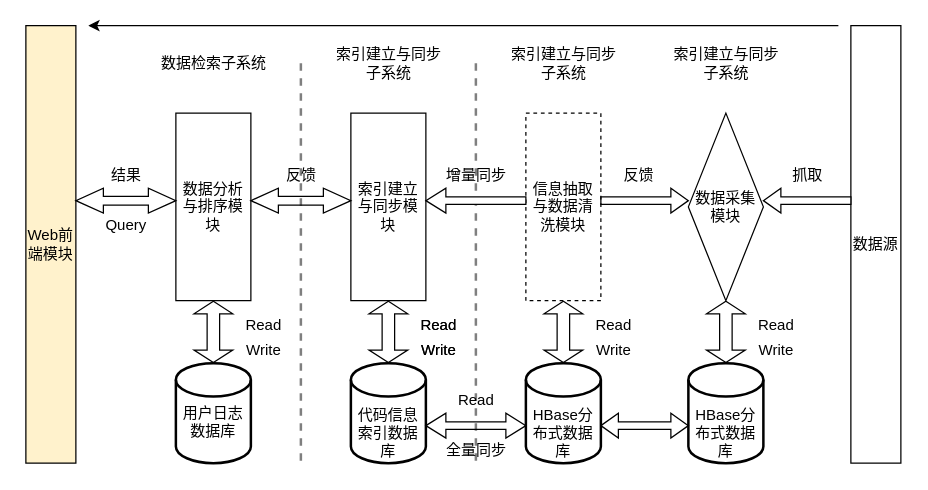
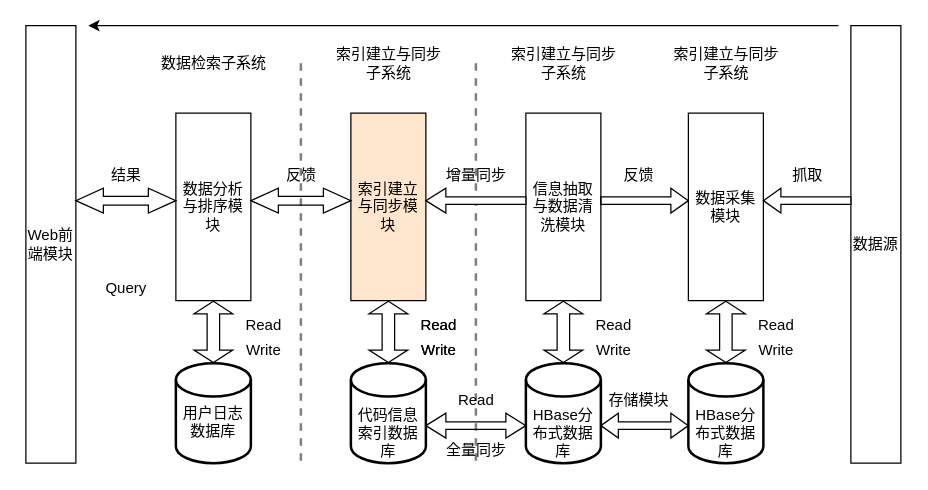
  <mxCell id="0" />
  <mxCell id="1" parent="0" />
- <mxCell id="2" value="&lt;div style=&quot;&quot;&gt;&lt;span style=&quot;background-color: initial;&quot;&gt;Web前端模块&lt;/span&gt;&lt;/div&gt;" style="rounded=0;whiteSpace=wrap;html=1;align=center;fillColor=#fff2cc;" vertex="1" parent="1"><mxGeometry x="20" y="20" width="40" height="350" as="geometry" /></mxCell>
+ <mxCell id="2" value="&lt;div style=&quot;&quot;&gt;&lt;span style=&quot;background-color: initial;&quot;&gt;Web前端模块&lt;/span&gt;&lt;/div&gt;" style="rounded=0;whiteSpace=wrap;html=1;align=center;" vertex="1" parent="1"><mxGeometry x="20" y="20" width="40" height="350" as="geometry" /></mxCell>
  <mxCell id="3" value="" style="edgeStyle=orthogonalEdgeStyle;rounded=0;orthogonalLoop=1;jettySize=auto;html=1;shape=flexArrow;endArrow=block;endFill=0;startArrow=block;width=10;endSize=3;startSize=3;" edge="1" parent="1" source="4" target="5"><mxGeometry relative="1" as="geometry" /></mxCell>
  <mxCell id="4" value="数据分析与排序模块" style="rounded=0;whiteSpace=wrap;html=1;" vertex="1" parent="1"><mxGeometry x="140" y="90" width="60" height="150" as="geometry" /></mxCell>
  <mxCell id="5" value="&lt;br&gt;用户日志数据库" style="strokeWidth=2;html=1;shape=mxgraph.flowchart.database;whiteSpace=wrap;verticalAlign=middle;labelPosition=center;verticalLabelPosition=middle;align=center;horizontal=1;" vertex="1" parent="1"><mxGeometry x="140" y="290" width="60" height="80" as="geometry" /></mxCell>
  <mxCell id="6" value="数据检索子系统" style="text;html=1;align=center;verticalAlign=middle;resizable=0;points=[];autosize=1;strokeColor=none;fillColor=none;" vertex="1" parent="1"><mxGeometry x="120" y="40" width="100" height="20" as="geometry" /></mxCell>
  <mxCell id="7" value="" style="html=1;shadow=0;dashed=0;align=center;verticalAlign=middle;shape=mxgraph.arrows2.twoWayArrow;dy=0.65;dx=22;" vertex="1" parent="1"><mxGeometry x="60" y="150" width="80" height="20" as="geometry" /></mxCell>
  <mxCell id="8" value="结果" style="text;html=1;align=center;verticalAlign=middle;resizable=0;points=[];autosize=1;strokeColor=none;fillColor=none;" vertex="1" parent="1"><mxGeometry x="80" y="130" width="40" height="20" as="geometry" /></mxCell>
- <mxCell id="9" value="Query" style="text;html=1;align=center;verticalAlign=middle;resizable=0;points=[];autosize=1;strokeColor=none;fillColor=none;" vertex="1" parent="1"><mxGeometry x="75" y="170" width="50" height="20" as="geometry" /></mxCell>
+ <mxCell id="9" value="Query" style="text;html=1;align=center;verticalAlign=middle;resizable=0;points=[];autosize=1;strokeColor=none;fillColor=none;" vertex="1" parent="1"><mxGeometry x="75" y="220" width="50" height="20" as="geometry" /></mxCell>
  <mxCell id="10" value="Read" style="text;html=1;align=center;verticalAlign=middle;resizable=0;points=[];autosize=1;strokeColor=none;fillColor=none;" vertex="1" parent="1"><mxGeometry x="190" y="250" width="40" height="20" as="geometry" /></mxCell>
  <mxCell id="11" value="Write" style="text;html=1;align=center;verticalAlign=middle;resizable=0;points=[];autosize=1;strokeColor=none;fillColor=none;" vertex="1" parent="1"><mxGeometry x="190" y="270" width="40" height="20" as="geometry" /></mxCell>
  <mxCell id="12" value="" style="edgeStyle=orthogonalEdgeStyle;rounded=0;orthogonalLoop=1;jettySize=auto;html=1;shape=flexArrow;endArrow=block;endFill=0;startArrow=block;width=10;endSize=3;startSize=3;" edge="1" source="13" target="14" parent="1"><mxGeometry relative="1" as="geometry" /></mxCell>
- <mxCell id="13" value="索引建立与同步模块" style="rounded=0;whiteSpace=wrap;html=1;" vertex="1" parent="1"><mxGeometry x="280" y="90" width="60" height="150" as="geometry" /></mxCell>
+ <mxCell id="13" value="索引建立与同步模块" style="rounded=0;whiteSpace=wrap;html=1;fillColor=#ffe6cc;" vertex="1" parent="1"><mxGeometry x="280" y="90" width="60" height="150" as="geometry" /></mxCell>
  <mxCell id="14" value="&lt;div style=&quot;&quot;&gt;&lt;span style=&quot;background-color: initial;&quot;&gt;代码信息索引数据库&lt;/span&gt;&lt;/div&gt;" style="strokeWidth=2;html=1;shape=mxgraph.flowchart.database;whiteSpace=wrap;align=center;verticalAlign=bottom;" vertex="1" parent="1"><mxGeometry x="280" y="290" width="60" height="80" as="geometry" /></mxCell>
  <mxCell id="15" value="&lt;span style=&quot;&quot;&gt;索引建立与同步&lt;br&gt;&lt;/span&gt;子系统" style="text;html=1;align=center;verticalAlign=middle;resizable=0;points=[];autosize=1;strokeColor=none;fillColor=none;" vertex="1" parent="1"><mxGeometry x="260" y="35" width="100" height="30" as="geometry" /></mxCell>
  <mxCell id="16" value="" style="html=1;shadow=0;dashed=0;align=center;verticalAlign=middle;shape=mxgraph.arrows2.twoWayArrow;dy=0.65;dx=22;" vertex="1" parent="1"><mxGeometry x="200" y="150" width="80" height="20" as="geometry" /></mxCell>
  <mxCell id="17" value="反馈" style="text;html=1;align=center;verticalAlign=middle;resizable=0;points=[];autosize=1;strokeColor=none;fillColor=none;" vertex="1" parent="1"><mxGeometry x="220" y="130" width="40" height="20" as="geometry" /></mxCell>
  <mxCell id="18" value="Read" style="text;html=1;align=center;verticalAlign=middle;resizable=0;points=[];autosize=1;strokeColor=none;fillColor=none;" vertex="1" parent="1"><mxGeometry x="330" y="250" width="40" height="20" as="geometry" /></mxCell>
  <mxCell id="19" value="Write" style="text;html=1;align=center;verticalAlign=middle;resizable=0;points=[];autosize=1;strokeColor=none;fillColor=none;" vertex="1" parent="1"><mxGeometry x="330" y="270" width="40" height="20" as="geometry" /></mxCell>
  <mxCell id="20" value="" style="line;strokeWidth=2;html=1;dashed=1;fillColor=#1A1A1A;gradientColor=none;direction=south;opacity=50;" vertex="1" parent="1"><mxGeometry x="235" y="50" width="10" height="320" as="geometry" /></mxCell>
  <mxCell id="21" value="Read" style="text;html=1;align=center;verticalAlign=middle;resizable=0;points=[];autosize=1;strokeColor=none;fillColor=none;" vertex="1" parent="1"><mxGeometry x="330" y="250" width="40" height="20" as="geometry" /></mxCell>
  <mxCell id="22" value="Write" style="text;html=1;align=center;verticalAlign=middle;resizable=0;points=[];autosize=1;strokeColor=none;fillColor=none;" vertex="1" parent="1"><mxGeometry x="330" y="270" width="40" height="20" as="geometry" /></mxCell>
  <mxCell id="23" value="" style="edgeStyle=orthogonalEdgeStyle;rounded=0;orthogonalLoop=1;jettySize=auto;html=1;shape=flexArrow;endArrow=block;endFill=0;startArrow=block;width=10;endSize=3;startSize=3;" edge="1" source="24" target="25" parent="1"><mxGeometry relative="1" as="geometry" /></mxCell>
- <mxCell id="24" value="信息抽取与数据清洗模块" style="rounded=0;whiteSpace=wrap;html=1;dashed=1;" vertex="1" parent="1"><mxGeometry x="420" y="90" width="60" height="150" as="geometry" /></mxCell>
+ <mxCell id="24" value="信息抽取与数据清洗模块" style="rounded=0;whiteSpace=wrap;html=1;" vertex="1" parent="1"><mxGeometry x="420" y="90" width="60" height="150" as="geometry" /></mxCell>
  <mxCell id="25" value="HBase分布式数据库" style="strokeWidth=2;html=1;shape=mxgraph.flowchart.database;whiteSpace=wrap;verticalAlign=bottom;" vertex="1" parent="1"><mxGeometry x="420" y="290" width="60" height="80" as="geometry" /></mxCell>
  <mxCell id="26" value="&lt;span style=&quot;&quot;&gt;索引建立与同步&lt;br&gt;&lt;/span&gt;子系统" style="text;html=1;align=center;verticalAlign=middle;resizable=0;points=[];autosize=1;strokeColor=none;fillColor=none;" vertex="1" parent="1"><mxGeometry x="400" y="35" width="100" height="30" as="geometry" /></mxCell>
  <mxCell id="27" value="增量同步" style="text;html=1;align=center;verticalAlign=middle;resizable=0;points=[];autosize=1;strokeColor=none;fillColor=none;" vertex="1" parent="1"><mxGeometry x="350" y="130" width="60" height="20" as="geometry" /></mxCell>
  <mxCell id="28" value="Read" style="text;html=1;align=center;verticalAlign=middle;resizable=0;points=[];autosize=1;strokeColor=none;fillColor=none;" vertex="1" parent="1"><mxGeometry x="470" y="250" width="40" height="20" as="geometry" /></mxCell>
  <mxCell id="29" value="Write" style="text;html=1;align=center;verticalAlign=middle;resizable=0;points=[];autosize=1;strokeColor=none;fillColor=none;" vertex="1" parent="1"><mxGeometry x="470" y="270" width="40" height="20" as="geometry" /></mxCell>
  <mxCell id="30" value="" style="line;strokeWidth=2;html=1;dashed=1;fillColor=#1A1A1A;gradientColor=none;direction=south;opacity=50;" vertex="1" parent="1"><mxGeometry x="375" y="50" width="10" height="320" as="geometry" /></mxCell>
  <mxCell id="31" value="" style="shape=singleArrow;direction=west;whiteSpace=wrap;html=1;" vertex="1" parent="1"><mxGeometry x="340" y="150" width="80" height="20" as="geometry" /></mxCell>
  <mxCell id="32" value="" style="edgeStyle=orthogonalEdgeStyle;rounded=0;orthogonalLoop=1;jettySize=auto;html=1;shape=flexArrow;endArrow=block;endFill=0;startArrow=block;width=10;endSize=3;startSize=3;" edge="1" source="33" target="34" parent="1"><mxGeometry relative="1" as="geometry" /></mxCell>
- <mxCell id="33" value="数据采集模块" style="rhombus;whiteSpace=wrap;html=1;" vertex="1" parent="1"><mxGeometry x="550" y="90" width="60" height="150" as="geometry" /></mxCell>
+ <mxCell id="33" value="数据采集模块" style="rounded=0;whiteSpace=wrap;html=1;" vertex="1" parent="1"><mxGeometry x="550" y="90" width="60" height="150" as="geometry" /></mxCell>
  <mxCell id="34" value="HBase分布式数据库" style="strokeWidth=2;html=1;shape=mxgraph.flowchart.database;whiteSpace=wrap;verticalAlign=bottom;" vertex="1" parent="1"><mxGeometry x="550" y="290" width="60" height="80" as="geometry" /></mxCell>
  <mxCell id="35" value="&lt;span style=&quot;&quot;&gt;索引建立与同步&lt;br&gt;&lt;/span&gt;子系统" style="text;html=1;align=center;verticalAlign=middle;resizable=0;points=[];autosize=1;strokeColor=none;fillColor=none;" vertex="1" parent="1"><mxGeometry x="530" y="35" width="100" height="30" as="geometry" /></mxCell>
  <mxCell id="36" value="Read" style="text;html=1;align=center;verticalAlign=middle;resizable=0;points=[];autosize=1;strokeColor=none;fillColor=none;" vertex="1" parent="1"><mxGeometry x="600" y="250" width="40" height="20" as="geometry" /></mxCell>
  <mxCell id="37" value="Write" style="text;html=1;align=center;verticalAlign=middle;resizable=0;points=[];autosize=1;strokeColor=none;fillColor=none;" vertex="1" parent="1"><mxGeometry x="600" y="270" width="40" height="20" as="geometry" /></mxCell>
  <mxCell id="38" value="&lt;div style=&quot;&quot;&gt;&lt;span style=&quot;background-color: initial;&quot;&gt;数据源&lt;/span&gt;&lt;/div&gt;" style="rounded=0;whiteSpace=wrap;html=1;align=center;" vertex="1" parent="1"><mxGeometry x="680" y="20" width="40" height="350" as="geometry" /></mxCell>
  <mxCell id="39" value="" style="shape=singleArrow;direction=west;whiteSpace=wrap;html=1;" vertex="1" parent="1"><mxGeometry x="610" y="150" width="70" height="20" as="geometry" /></mxCell>
  <mxCell id="40" value="" style="shape=singleArrow;whiteSpace=wrap;html=1;strokeColor=#000000;fillColor=none;gradientColor=none;" vertex="1" parent="1"><mxGeometry x="480" y="150" width="70" height="20" as="geometry" /></mxCell>
  <mxCell id="41" value="反馈" style="text;html=1;align=center;verticalAlign=middle;resizable=0;points=[];autosize=1;strokeColor=none;fillColor=none;" vertex="1" parent="1"><mxGeometry x="490" y="130" width="40" height="20" as="geometry" /></mxCell>
  <mxCell id="42" value="抓取" style="text;html=1;align=center;verticalAlign=middle;resizable=0;points=[];autosize=1;strokeColor=none;fillColor=none;" vertex="1" parent="1"><mxGeometry x="625" y="130" width="40" height="20" as="geometry" /></mxCell>
  <mxCell id="43" value="" style="shape=doubleArrow;whiteSpace=wrap;html=1;strokeColor=#000000;fillColor=none;gradientColor=none;" vertex="1" parent="1"><mxGeometry x="480" y="330" width="70" height="20" as="geometry" /></mxCell>
+ <mxCell id="44" value="存储模块" style="text;html=1;align=center;verticalAlign=middle;resizable=0;points=[];autosize=1;strokeColor=none;fillColor=none;" vertex="1" parent="1"><mxGeometry x="480" y="310" width="60" height="20" as="geometry" /></mxCell>
  <mxCell id="45" value="" style="shape=doubleArrow;whiteSpace=wrap;html=1;strokeColor=#000000;fillColor=none;gradientColor=none;" vertex="1" parent="1"><mxGeometry x="340" y="330" width="80" height="20" as="geometry" /></mxCell>
  <mxCell id="46" value="Read" style="text;html=1;align=center;verticalAlign=middle;resizable=0;points=[];autosize=1;strokeColor=none;fillColor=none;" vertex="1" parent="1"><mxGeometry x="360" y="310" width="40" height="20" as="geometry" /></mxCell>
  <mxCell id="47" value="全量同步" style="text;html=1;align=center;verticalAlign=middle;resizable=0;points=[];autosize=1;strokeColor=none;fillColor=none;" vertex="1" parent="1"><mxGeometry x="350" y="350" width="60" height="20" as="geometry" /></mxCell>
  <mxCell id="48" value="" style="endArrow=classic;html=1;rounded=0;" edge="1" parent="1"><mxGeometry width="50" height="50" relative="1" as="geometry"><mxPoint x="670" y="20" as="sourcePoint" /><mxPoint x="70" y="20" as="targetPoint" /></mxGeometry></mxCell>
